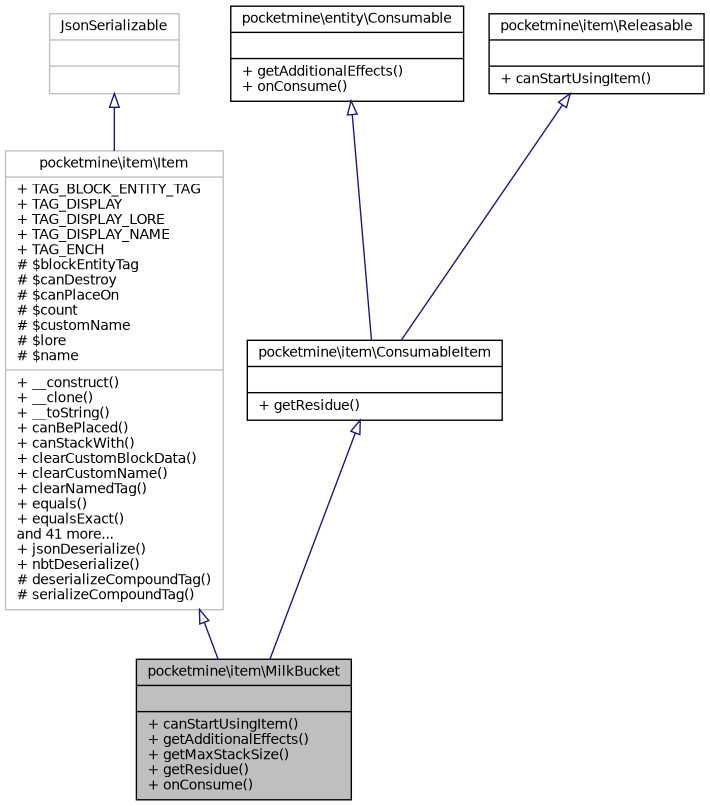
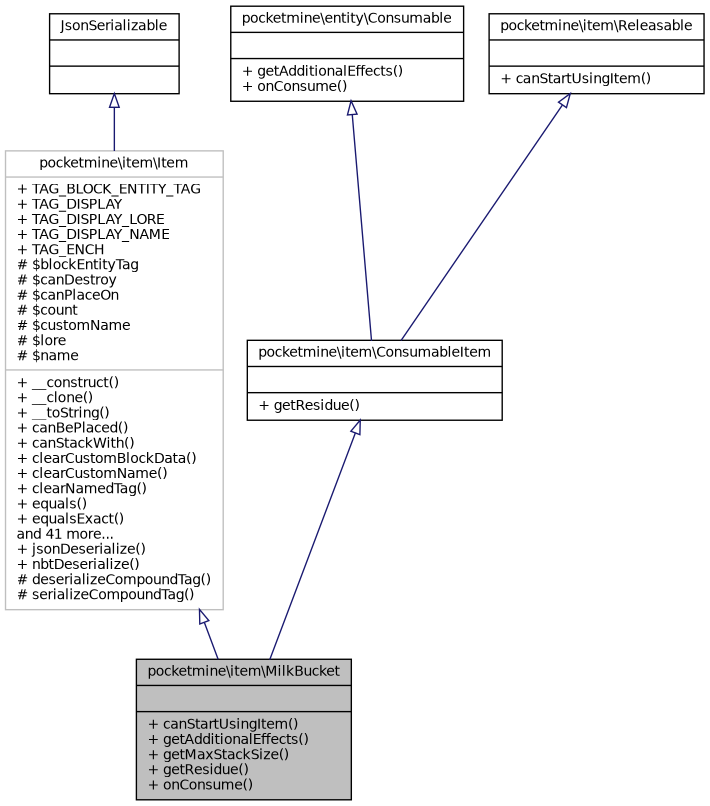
  digraph {
    node [color=black fillcolor=white fontname=Helvetica fontsize=10 shape=record style=filled]
    edge [arrowtail=onormal color=midnightblue dir=back fontname=Helvetica fontsize=10 labelfontname=Helvetica labelfontsize=10 style=solid]
    n1 [fillcolor=grey75 fontcolor=black height=0.2 label="{pocketmine\\item\\MilkBucket\n||+ canStartUsingItem()\l+ getAdditionalEffects()\l+ getMaxStackSize()\l+ getResidue()\l+ onConsume()\l}" width=0.4]
    n2 [color=grey75 height=0.2 label="{pocketmine\\item\\Item\n|+ TAG_BLOCK_ENTITY_TAG\l+ TAG_DISPLAY\l+ TAG_DISPLAY_LORE\l+ TAG_DISPLAY_NAME\l+ TAG_ENCH\l# $blockEntityTag\l# $canDestroy\l# $canPlaceOn\l# $count\l# $customName\l# $lore\l# $name\l|+ __construct()\l+ __clone()\l+ __toString()\l+ canBePlaced()\l+ canStackWith()\l+ clearCustomBlockData()\l+ clearCustomName()\l+ clearNamedTag()\l+ equals()\l+ equalsExact()\land 41 more...\l+ jsonDeserialize()\l+ nbtDeserialize()\l# deserializeCompoundTag()\l# serializeCompoundTag()\l}" width=0.4]
-   n3 [color=grey75 height=0.2 label="{JsonSerializable\n||}" width=0.4]
+   n3 [height=0.2 label="{JsonSerializable\n||}" width=0.4]
    n4 [height=0.2 label="{pocketmine\\item\\ConsumableItem\n||+ getResidue()\l}" width=0.4]
    n5 [height=0.2 label="{pocketmine\\entity\\Consumable\n||+ getAdditionalEffects()\l+ onConsume()\l}" width=0.4]
    n6 [height=0.2 label="{pocketmine\\item\\Releasable\n||+ canStartUsingItem()\l}" width=0.4]
    n2 -> n1
    n3 -> n2
    n4 -> n1
    n5 -> n4
    n6 -> n4
  }
